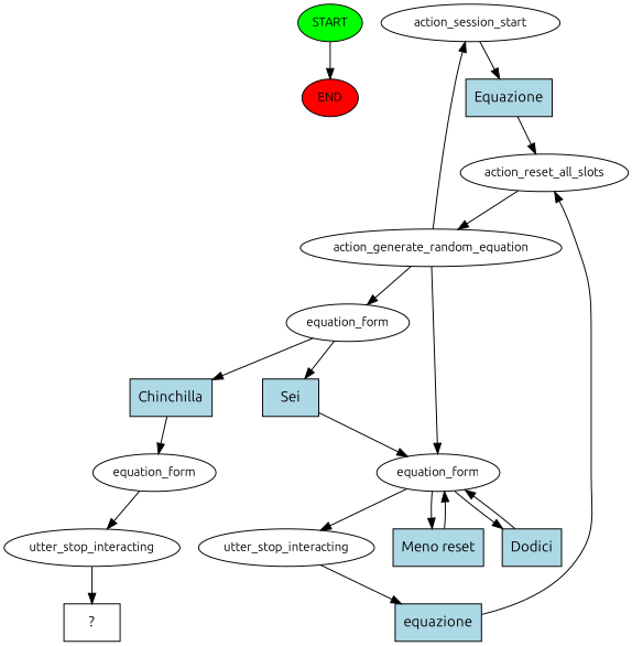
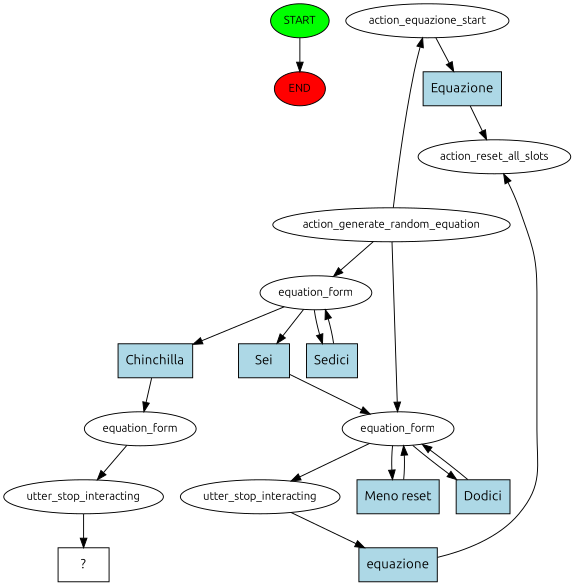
  digraph {
    fontname=Ubuntu
    node [fontname=Ubuntu fontsize=12]
    edge [fontname=Ubuntu]
    n1 [fillcolor=green label=START style=filled]
    n2 [fillcolor=red label=END style=filled]
-   n3 [label=action_session_start]
+   n3 [label=action_equazione_start]
    n4 [fillcolor=lightblue label=Equazione shape=rect style=filled fontsize=""]
    n5 [label=action_reset_all_slots]
    n6 [label=action_generate_random_equation]
    n7 [label=equation_form]
    n8 [label=equation_form]
    n9 [label=utter_stop_interacting]
    n10 [fillcolor=lightblue label=Dodici shape=rect style=filled fontsize=""]
    n11 [fillcolor=lightblue label="Meno reset" shape=rect style=filled fontsize=""]
+   n12 [fillcolor=lightblue label=Sedici shape=rect style=filled fontsize=""]
    n13 [fillcolor=lightblue label=Chinchilla shape=rect style=filled fontsize=""]
    n14 [fillcolor=lightblue label=Sei shape=rect style=filled fontsize=""]
    n15 [fillcolor=lightblue label=equazione shape=rect style=filled fontsize=""]
    n16 [label=equation_form]
    n17 [label=utter_stop_interacting]
    n18 [label="  ?  " shape=rect fontsize=""]
    n1 -> n2
    n3 -> n4
    n4 -> n5
-   n5 -> n6
    n6 -> n3
    n6 -> n7
    n6 -> n8
    n7 -> n9
    n7 -> n10
    n7 -> n11
+   n8 -> n12
    n8 -> n13
    n8 -> n14
    n9 -> n15
    n10 -> n7
    n11 -> n7
+   n12 -> n8
    n13 -> n16
    n14 -> n7
    n15 -> n5
    n16 -> n17
    n17 -> n18
  }
